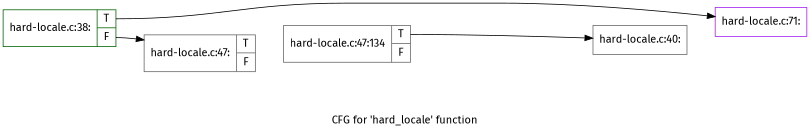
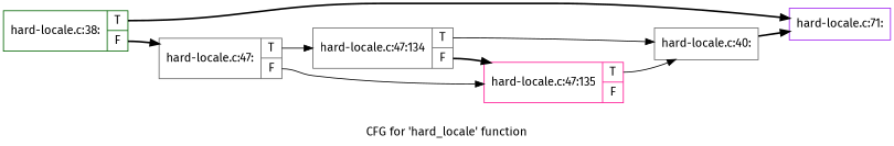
  digraph {
    fontname="Fira Sans"
    label="CFG for 'hard_locale' function"
    rankdir=LR
    node [color=gray40 fontname="Fira Sans" shape=record]
    edge [fontname="Fira Sans" style=solid tailport=s0]
    n1 [color=darkgreen label="{hard-locale.c:38:|{<s0>T|<s1>F}}"]
    n2 [color=purple label="{hard-locale.c:71:}"]
    n3 [label="{hard-locale.c:47:|{<s0>T|<s1>F}}"]
    n4 [label="{hard-locale.c:47:134|{<s0>T|<s1>F}}"]
+   n5 [color=deeppink label="{hard-locale.c:47:135|{<s0>T|<s1>F}}"]
    n6 [label="{hard-locale.c:40:}"]
-   n1 -> n2
-   n1 -> n3 [tailport=s1]
+   n1 -> n2 [style=bold]
+   n1 -> n3 [style=bold tailport=s1]
+   n3 -> n4
+   n3 -> n5 [tailport=s1]
+   n4 -> n5 [style=bold tailport=s1]
    n4 -> n6
+   n5 -> n6
+   n6 -> n2 [style=bold]
  }
